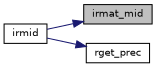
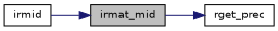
  digraph {
    rankdir=LR
    node [color=black fillcolor=white fontname=Helvetica fontsize=10 shape=record style=filled]
    edge [color=midnightblue fontname=Helvetica fontsize=10 labelfontname=Helvetica labelfontsize=10 style=solid]
    n1 [fillcolor=grey75 fontcolor=black height=0.2 label=irmat_mid width=0.4]
    n2 [height=0.2 label=irmid width=0.4]
    n3 [height=0.2 label=rget_prec width=0.4]
    n2 -> n1
-   n2 -> n3
+   n1 -> n3
  }
